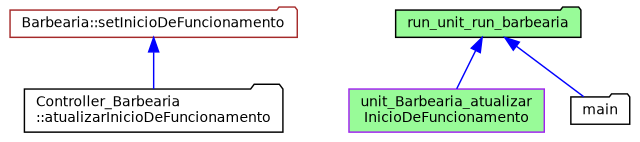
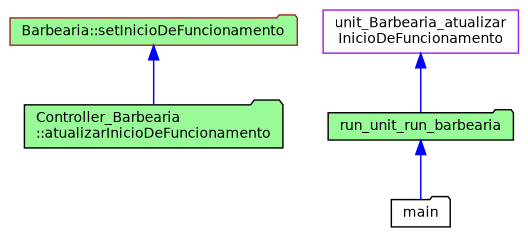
  digraph {
    rankdir=TB
    node [color=black fillcolor=white fontname=Helvetica fontsize=10 shape=folder style=filled]
    edge [color=blue dir=back fontname=Helvetica fontsize=10 labelfontname=Helvetica labelfontsize=10 style=solid]
-   n1 [color=brown fontcolor=black height=0.2 label="Barbearia::setInicioDeFuncionamento" width=0.4]
-   n2 [height=0.2 label="Controller_Barbearia\l::atualizarInicioDeFuncionamento" width=0.4]
-   n3 [color=purple fillcolor=palegreen height=0.2 label="unit_Barbearia_atualizar\lInicioDeFuncionamento" shape=box width=0.4]
+   n1 [color=brown fillcolor=palegreen fontcolor=black height=0.2 label="Barbearia::setInicioDeFuncionamento" width=0.4]
+   n2 [fillcolor=palegreen height=0.2 label="Controller_Barbearia\l::atualizarInicioDeFuncionamento" width=0.4]
+   n3 [color=purple height=0.2 label="unit_Barbearia_atualizar\lInicioDeFuncionamento" shape=box width=0.4]
    n4 [fillcolor=palegreen height=0.2 label=run_unit_run_barbearia width=0.4]
    n5 [height=0.2 label=main width=0.4]
    n1 -> n2
-   n4 -> n3
+   n3 -> n4
    n4 -> n5
  }
